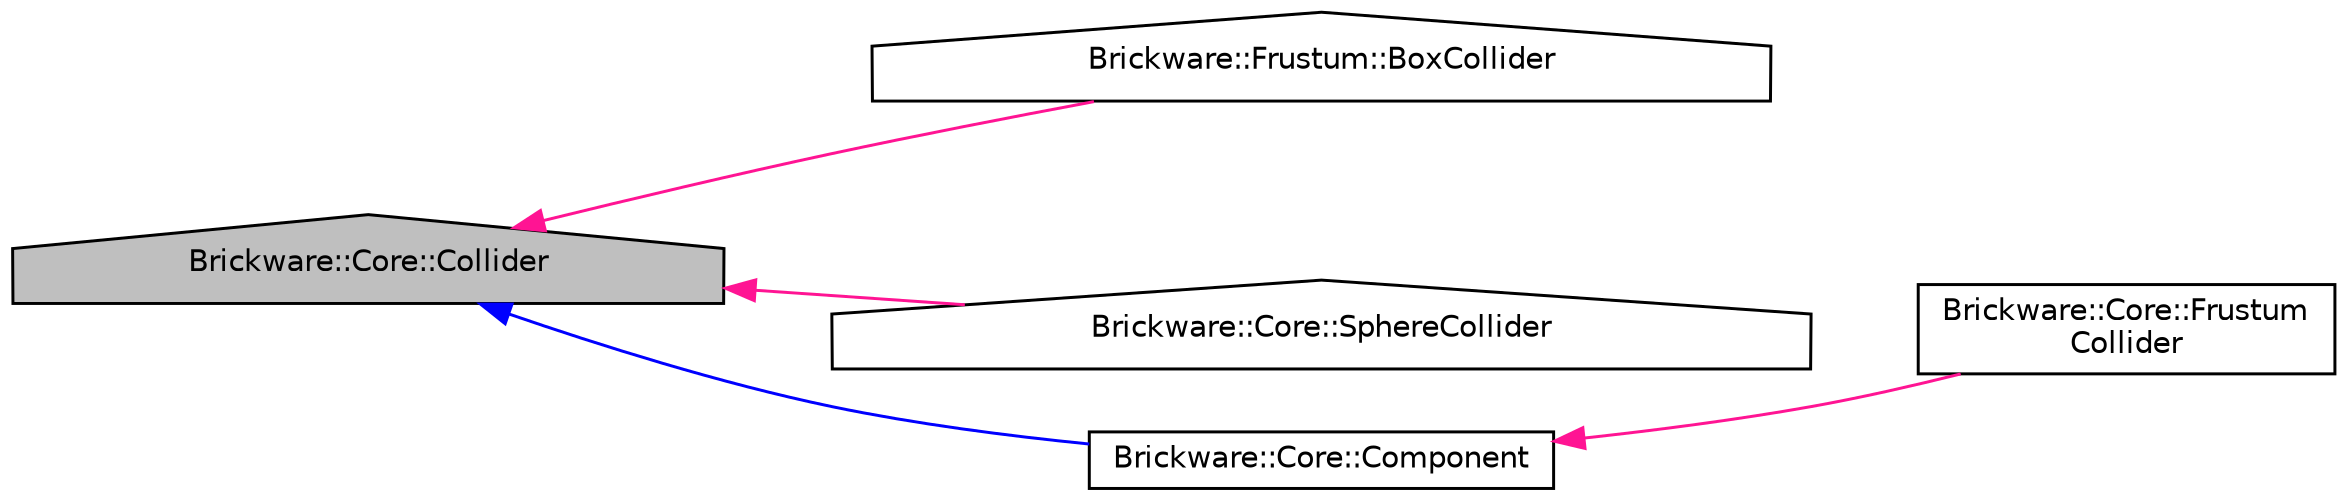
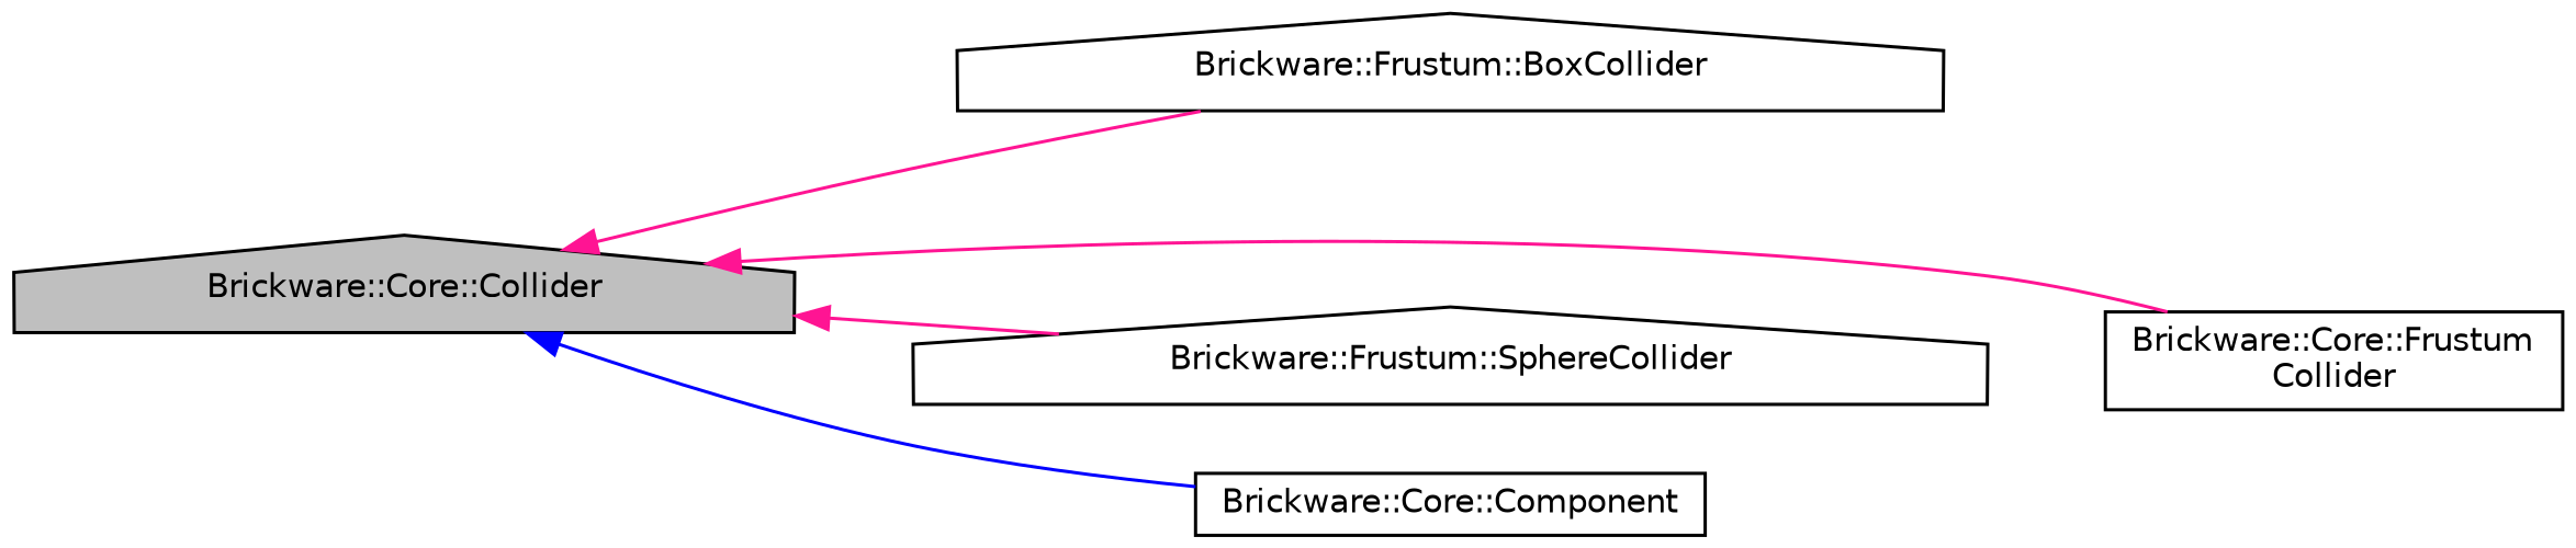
  digraph {
    rankdir=LR
    node [color=black fillcolor=white fontname=Helvetica fontsize=10 shape=house style=filled]
    edge [color=deeppink dir=back fontname=Helvetica fontsize=10 labelfontname=Helvetica labelfontsize=10 style=solid]
    n1 [fillcolor=grey75 fontcolor=black height=0.2 label="Brickware::Core::Collider" width=0.4]
    n2 [height=0.2 label="Brickware::Frustum::BoxCollider" width=0.4]
    n3 [height=0.2 label="Brickware::Core::Frustum\lCollider" shape=box width=0.4]
-   n4 [height=0.2 label="Brickware::Core::SphereCollider" width=0.4]
+   n4 [height=0.2 label="Brickware::Frustum::SphereCollider" width=0.4]
    n5 [height=0.2 label="Brickware::Core::Component" shape=box width=0.4]
    n1 -> n2
-   n5 -> n3
+   n1 -> n3
    n1 -> n4
    n1 -> n5 [color=blue]
  }
